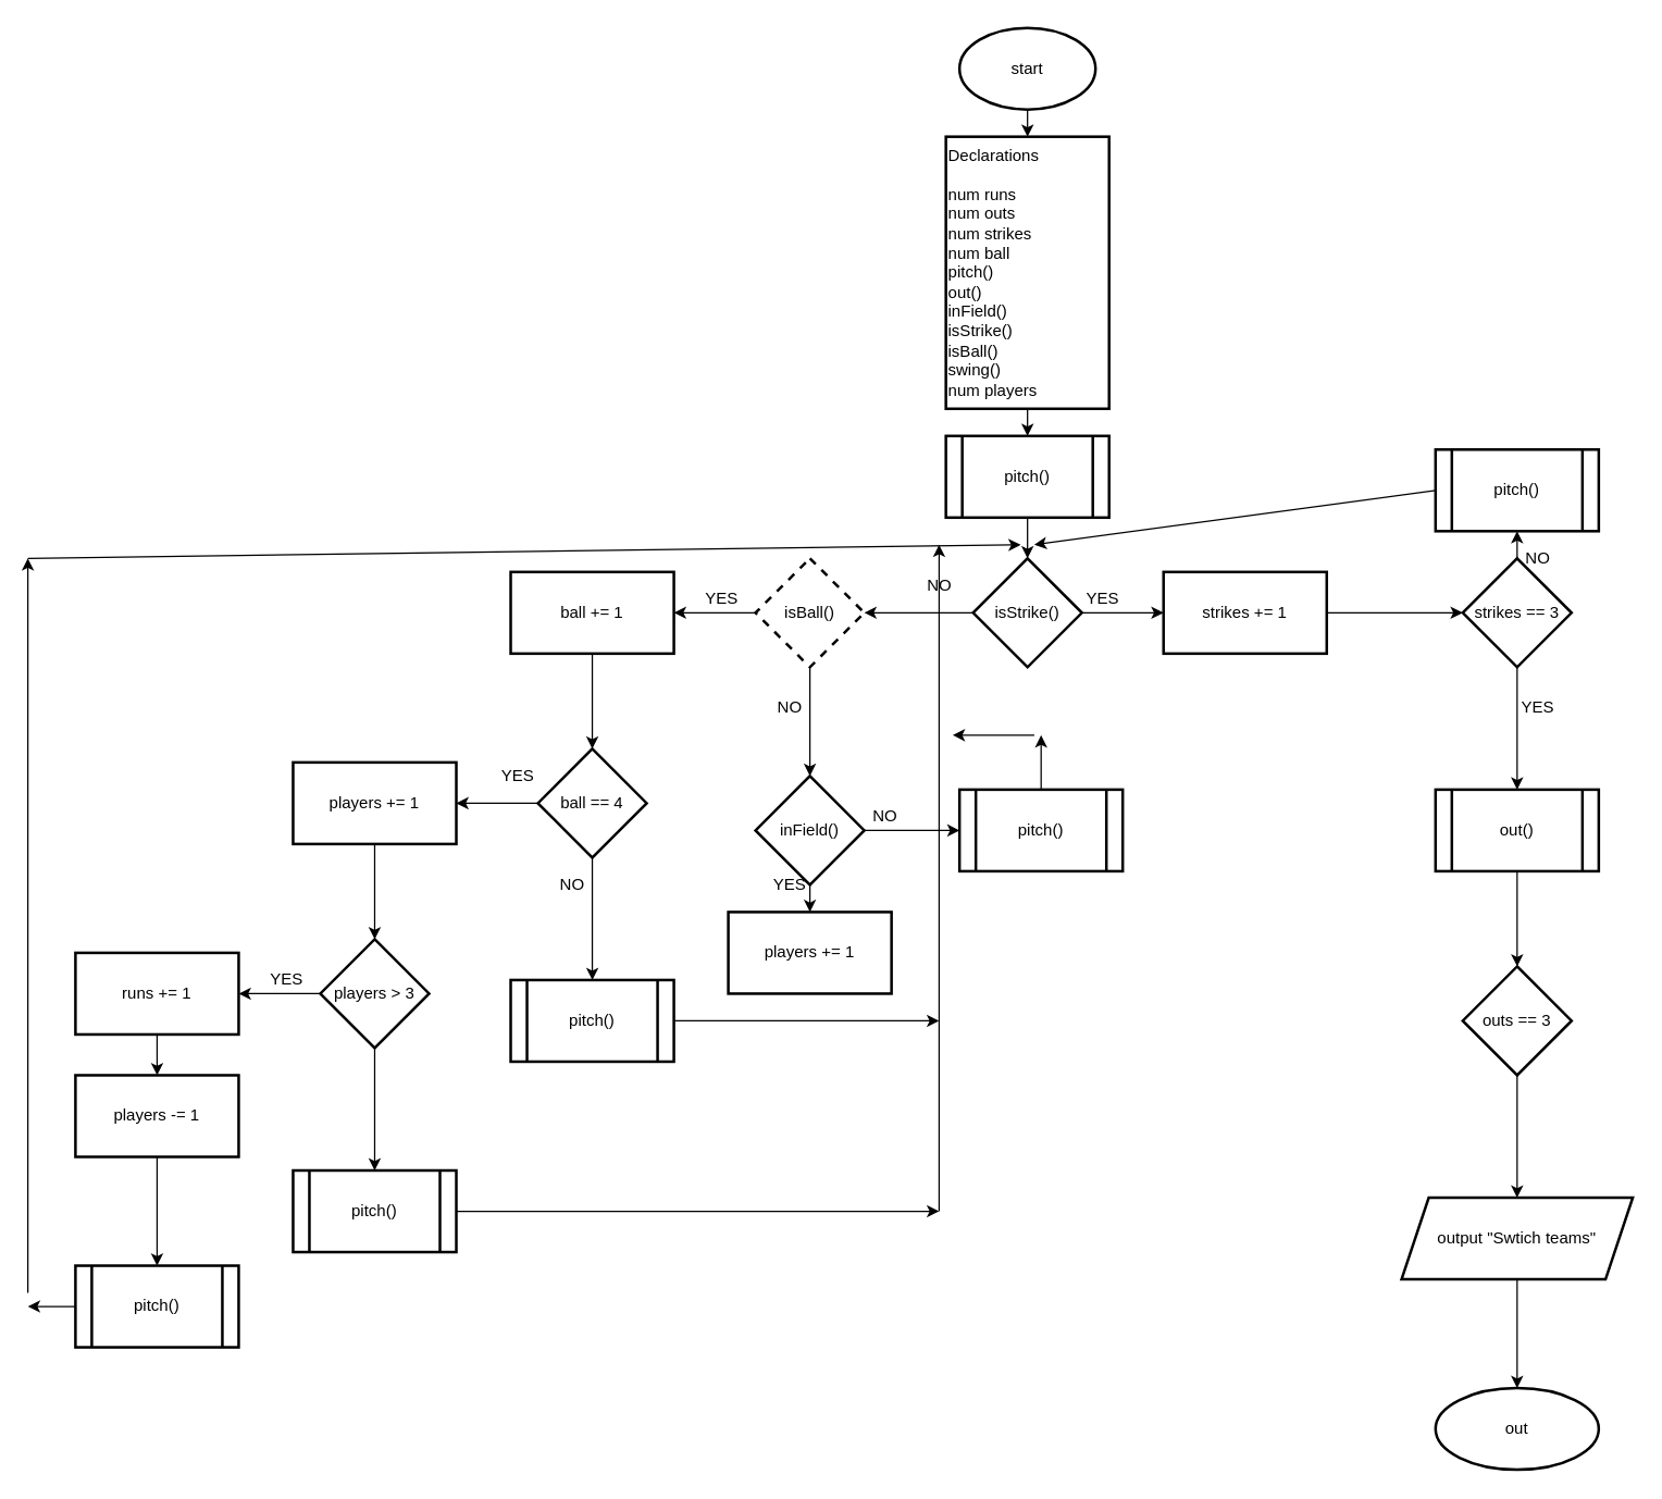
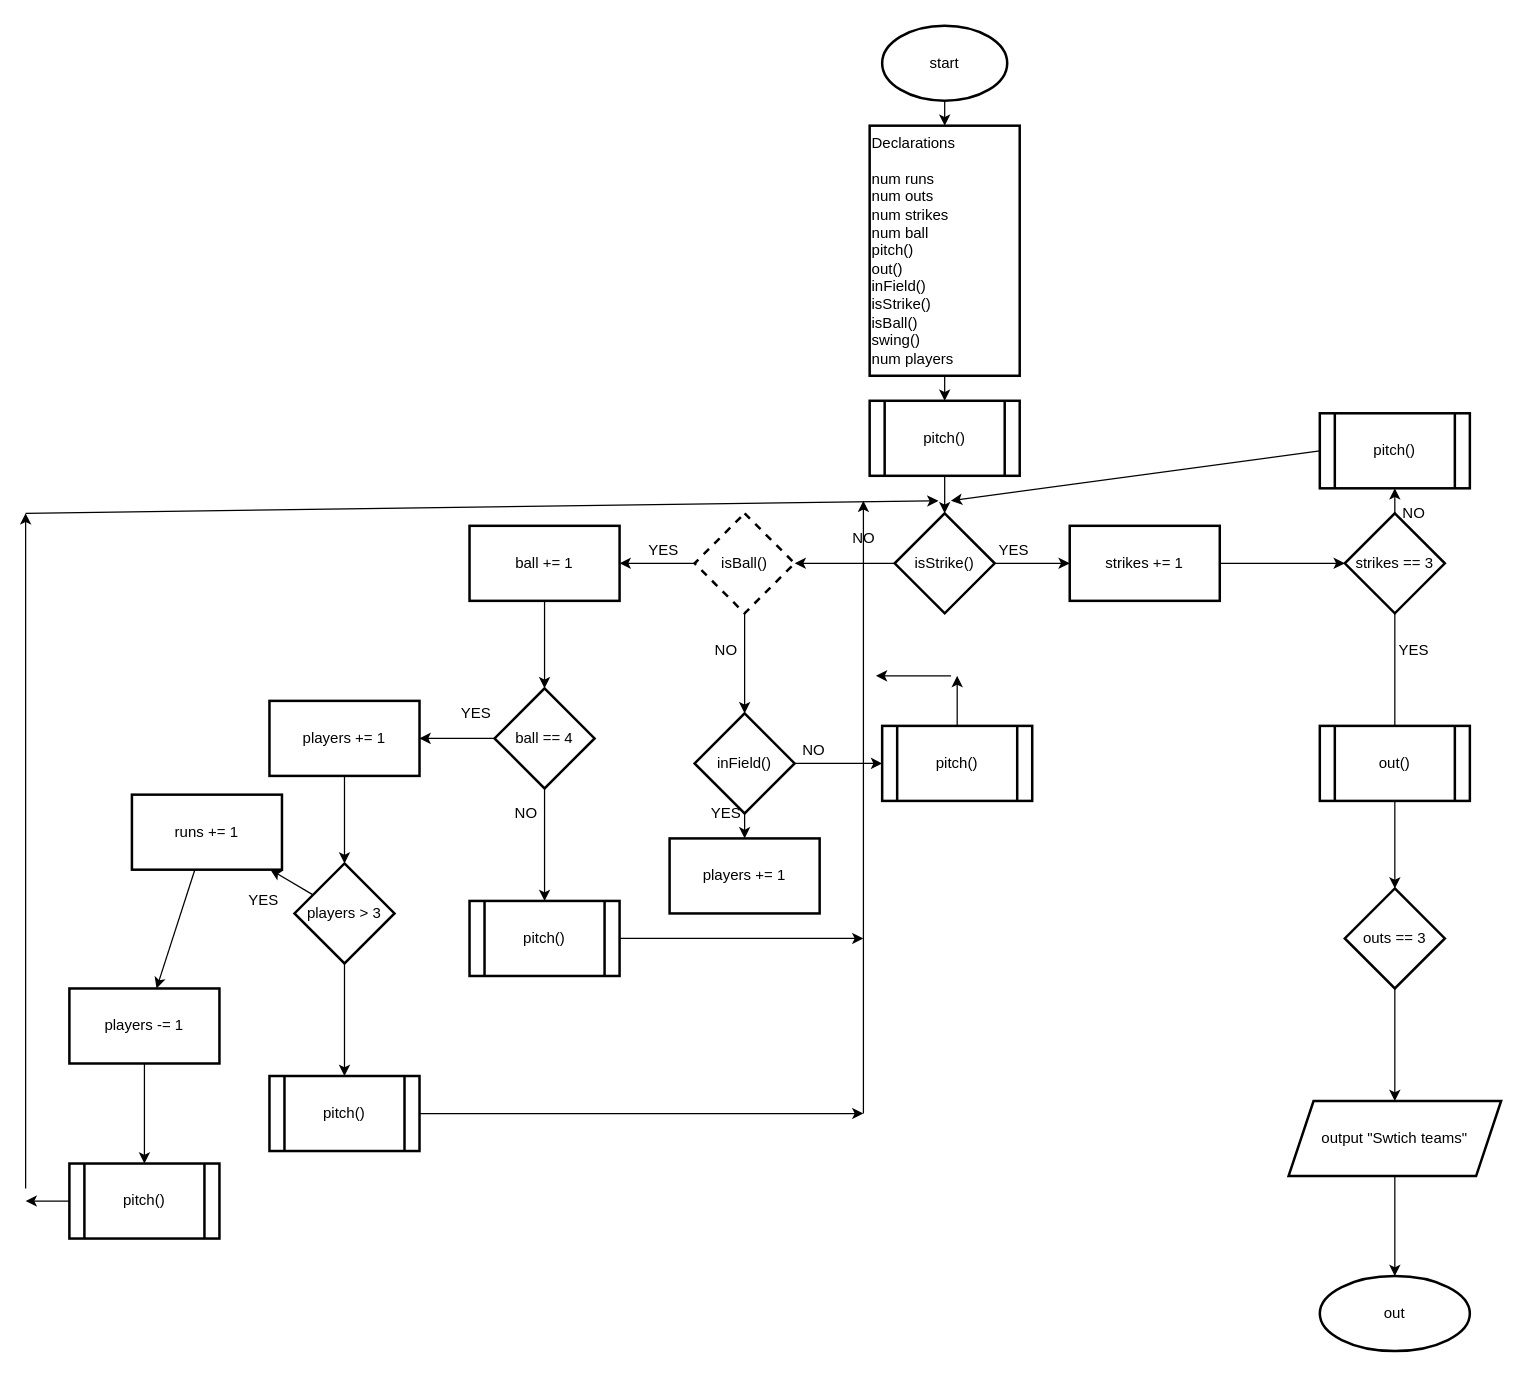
  <mxCell id="0" />
  <mxCell id="1" parent="0" />
  <mxCell id="2" value="" style="edgeStyle=none;html=1;" edge="1" parent="1" source="3" target="5"><mxGeometry relative="1" as="geometry" /></mxCell>
  <mxCell id="3" value="start" style="strokeWidth=2;html=1;shape=mxgraph.flowchart.start_1;whiteSpace=wrap;" vertex="1" parent="1"><mxGeometry x="705" width="100" height="60" as="geometry" y="20" /></mxCell>
  <mxCell id="4" value="" style="edgeStyle=none;html=1;" edge="1" parent="1" source="5" target="7"><mxGeometry relative="1" as="geometry" /></mxCell>
  <mxCell id="5" value="Declarations&lt;br&gt;&lt;br&gt;num runs&lt;br&gt;num outs&lt;br&gt;num strikes&lt;br&gt;num ball&lt;br&gt;pitch()&lt;br&gt;out()&lt;br&gt;inField()&lt;br&gt;isStrike()&lt;br&gt;isBall()&lt;br&gt;swing()&lt;br&gt;num players" style="whiteSpace=wrap;html=1;strokeWidth=2;align=left;" vertex="1" parent="1"><mxGeometry x="695" y="100" width="120" height="200" as="geometry" /></mxCell>
  <mxCell id="6" value="" style="edgeStyle=none;html=1;" edge="1" parent="1" source="7" target="10"><mxGeometry relative="1" as="geometry" /></mxCell>
  <mxCell id="7" value="pitch()" style="shape=process;whiteSpace=wrap;html=1;backgroundOutline=1;strokeWidth=2;" vertex="1" parent="1"><mxGeometry x="695" y="320" width="120" height="60" as="geometry" /></mxCell>
  <mxCell id="8" value="" style="edgeStyle=none;html=1;" edge="1" parent="1" source="10" target="13"><mxGeometry relative="1" as="geometry" /></mxCell>
  <mxCell id="9" value="" style="edgeStyle=none;html=1;" edge="1" parent="1" source="10" target="31"><mxGeometry relative="1" as="geometry" /></mxCell>
  <mxCell id="10" value="isStrike()" style="rhombus;whiteSpace=wrap;html=1;strokeWidth=2;" vertex="1" parent="1"><mxGeometry x="715" y="410" width="80" height="80" as="geometry" /></mxCell>
  <mxCell id="11" value="" style="edgeStyle=none;html=1;" edge="1" parent="1" source="13" target="17"><mxGeometry relative="1" as="geometry" /></mxCell>
  <mxCell id="12" value="" style="edgeStyle=none;html=1;" edge="1" parent="1" source="13" target="19"><mxGeometry relative="1" as="geometry" /></mxCell>
  <mxCell id="13" value="isBall()" style="rhombus;whiteSpace=wrap;html=1;strokeWidth=2;dashed=1;" vertex="1" parent="1"><mxGeometry x="555" y="410" width="80" height="80" as="geometry" /></mxCell>
  <mxCell id="14" value="NO" style="text;html=1;align=center;verticalAlign=middle;resizable=0;points=[];autosize=1;strokeColor=none;fillColor=none;" vertex="1" parent="1"><mxGeometry x="675" y="420" width="30" height="20" as="geometry" /></mxCell>
  <mxCell id="15" value="" style="edgeStyle=none;html=1;" edge="1" parent="1" source="17" target="63"><mxGeometry relative="1" as="geometry" /></mxCell>
  <mxCell id="16" value="" style="edgeStyle=none;html=1;" edge="1" parent="1" source="17" target="65"><mxGeometry relative="1" as="geometry" /></mxCell>
  <mxCell id="17" value="inField()" style="rhombus;whiteSpace=wrap;html=1;strokeWidth=2;" vertex="1" parent="1"><mxGeometry x="555" y="570" width="80" height="80" as="geometry" /></mxCell>
  <mxCell id="18" value="" style="edgeStyle=none;html=1;" edge="1" parent="1" source="19" target="22"><mxGeometry relative="1" as="geometry" /></mxCell>
  <mxCell id="19" value="ball += 1" style="whiteSpace=wrap;html=1;strokeWidth=2;" vertex="1" parent="1"><mxGeometry x="375" y="420" width="120" height="60" as="geometry" /></mxCell>
  <mxCell id="20" value="" style="edgeStyle=none;html=1;" edge="1" parent="1" source="22" target="24"><mxGeometry relative="1" as="geometry" /></mxCell>
  <mxCell id="21" value="" style="edgeStyle=none;html=1;" edge="1" parent="1" source="22" target="57"><mxGeometry relative="1" as="geometry" /></mxCell>
  <mxCell id="22" value="ball == 4" style="rhombus;whiteSpace=wrap;html=1;strokeWidth=2;" vertex="1" parent="1"><mxGeometry x="395" y="550" width="80" height="80" as="geometry" /></mxCell>
  <mxCell id="23" value="" style="edgeStyle=none;html=1;" edge="1" parent="1" source="24" target="27"><mxGeometry relative="1" as="geometry" /></mxCell>
  <mxCell id="24" value="players += 1" style="whiteSpace=wrap;html=1;strokeWidth=2;" vertex="1" parent="1"><mxGeometry x="215" y="560" width="120" height="60" as="geometry" /></mxCell>
  <mxCell id="25" value="" style="edgeStyle=none;html=1;" edge="1" parent="1" source="27" target="29"><mxGeometry relative="1" as="geometry" /></mxCell>
  <mxCell id="26" value="" style="edgeStyle=none;html=1;" edge="1" parent="1" source="27" target="61"><mxGeometry relative="1" as="geometry" /></mxCell>
  <mxCell id="27" value="players &amp;gt; 3" style="rhombus;whiteSpace=wrap;html=1;strokeWidth=2;" vertex="1" parent="1"><mxGeometry x="235" y="690" width="80" height="80" as="geometry" /></mxCell>
  <mxCell id="28" value="" style="edgeStyle=none;html=1;" edge="1" parent="1" source="29" target="50"><mxGeometry relative="1" as="geometry" /></mxCell>
- <mxCell id="29" value="runs += 1" style="whiteSpace=wrap;html=1;strokeWidth=2;" vertex="1" parent="1"><mxGeometry x="55" y="700" width="120" height="60" as="geometry" /></mxCell>
+ <mxCell id="29" value="runs += 1" style="whiteSpace=wrap;html=1;strokeWidth=2;" vertex="1" parent="1"><mxGeometry x="105" y="635" width="120" height="60" as="geometry" /></mxCell>
  <mxCell id="30" value="" style="edgeStyle=none;html=1;" edge="1" parent="1" source="31" target="34"><mxGeometry relative="1" as="geometry" /></mxCell>
  <mxCell id="31" value="strikes += 1" style="whiteSpace=wrap;html=1;strokeWidth=2;" vertex="1" parent="1"><mxGeometry x="855" y="420" width="120" height="60" as="geometry" /></mxCell>
- <mxCell id="32" value="" style="edgeStyle=none;html=1;" edge="1" parent="1" source="34" target="36"><mxGeometry relative="1" as="geometry" /></mxCell>
+ <mxCell id="32" value="" style="edgeStyle=none;html=1;endArrow=none;" edge="1" parent="1" source="34" target="36"><mxGeometry relative="1" as="geometry" /></mxCell>
  <mxCell id="33" value="" style="edgeStyle=none;html=1;" edge="1" parent="1" source="34" target="45"><mxGeometry relative="1" as="geometry" /></mxCell>
  <mxCell id="34" value="strikes == 3" style="rhombus;whiteSpace=wrap;html=1;strokeWidth=2;" vertex="1" parent="1"><mxGeometry x="1075" y="410" width="80" height="80" as="geometry" /></mxCell>
  <mxCell id="35" value="" style="edgeStyle=none;html=1;" edge="1" parent="1" source="36" target="38"><mxGeometry relative="1" as="geometry" /></mxCell>
  <mxCell id="36" value="out()" style="shape=process;whiteSpace=wrap;html=1;backgroundOutline=1;strokeWidth=2;" vertex="1" parent="1"><mxGeometry x="1055" y="580" width="120" height="60" as="geometry" /></mxCell>
  <mxCell id="37" value="" style="edgeStyle=none;html=1;" edge="1" parent="1" source="38" target="40"><mxGeometry relative="1" as="geometry" /></mxCell>
  <mxCell id="38" value="outs == 3" style="rhombus;whiteSpace=wrap;html=1;strokeWidth=2;" vertex="1" parent="1"><mxGeometry x="1075" y="710" width="80" height="80" as="geometry" /></mxCell>
  <mxCell id="39" value="" style="edgeStyle=none;html=1;" edge="1" parent="1" source="40" target="41"><mxGeometry relative="1" as="geometry" /></mxCell>
  <mxCell id="40" value="output &quot;Swtich teams&quot;" style="shape=parallelogram;perimeter=parallelogramPerimeter;whiteSpace=wrap;html=1;fixedSize=1;strokeWidth=2;" vertex="1" parent="1"><mxGeometry x="1030" y="880" width="170" height="60" as="geometry" /></mxCell>
  <mxCell id="41" value="out" style="ellipse;whiteSpace=wrap;html=1;strokeWidth=2;" vertex="1" parent="1"><mxGeometry x="1055" y="1020" width="120" height="60" as="geometry" /></mxCell>
  <mxCell id="42" value="YES" style="text;html=1;align=center;verticalAlign=middle;resizable=0;points=[];autosize=1;strokeColor=none;fillColor=none;" vertex="1" parent="1"><mxGeometry x="790" y="430" width="40" height="20" as="geometry" /></mxCell>
  <mxCell id="43" value="YES" style="text;html=1;align=center;verticalAlign=middle;resizable=0;points=[];autosize=1;strokeColor=none;fillColor=none;" vertex="1" parent="1"><mxGeometry x="1110" y="510" width="40" height="20" as="geometry" /></mxCell>
  <mxCell id="44" style="edgeStyle=none;html=1;exitX=0;exitY=0.5;exitDx=0;exitDy=0;" edge="1" parent="1" source="45"><mxGeometry relative="1" as="geometry"><mxPoint x="760" y="400" as="targetPoint" /></mxGeometry></mxCell>
  <mxCell id="45" value="pitch()" style="shape=process;whiteSpace=wrap;html=1;backgroundOutline=1;strokeWidth=2;" vertex="1" parent="1"><mxGeometry x="1055" y="330" width="120" height="60" as="geometry" /></mxCell>
  <mxCell id="46" value="NO" style="text;html=1;align=center;verticalAlign=middle;resizable=0;points=[];autosize=1;strokeColor=none;fillColor=none;" vertex="1" parent="1"><mxGeometry x="1115" y="400" width="30" height="20" as="geometry" /></mxCell>
  <mxCell id="47" value="YES" style="text;html=1;align=center;verticalAlign=middle;resizable=0;points=[];autosize=1;strokeColor=none;fillColor=none;" vertex="1" parent="1"><mxGeometry x="510" y="430" width="40" height="20" as="geometry" /></mxCell>
  <mxCell id="48" value="NO" style="text;html=1;align=center;verticalAlign=middle;resizable=0;points=[];autosize=1;strokeColor=none;fillColor=none;" vertex="1" parent="1"><mxGeometry x="565" y="510" width="30" height="20" as="geometry" /></mxCell>
  <mxCell id="49" value="" style="edgeStyle=none;html=1;" edge="1" parent="1" source="50" target="52"><mxGeometry relative="1" as="geometry" /></mxCell>
  <mxCell id="50" value="players -= 1" style="whiteSpace=wrap;html=1;strokeWidth=2;" vertex="1" parent="1"><mxGeometry x="55" y="790" width="120" height="60" as="geometry" /></mxCell>
  <mxCell id="51" style="edgeStyle=none;html=1;exitX=0;exitY=0.5;exitDx=0;exitDy=0;" edge="1" parent="1" source="52"><mxGeometry relative="1" as="geometry"><mxPoint x="20" y="960" as="targetPoint" /></mxGeometry></mxCell>
  <mxCell id="52" value="pitch()" style="shape=process;whiteSpace=wrap;html=1;backgroundOutline=1;strokeWidth=2;" vertex="1" parent="1"><mxGeometry x="55" y="930" width="120" height="60" as="geometry" /></mxCell>
  <mxCell id="53" value="" style="endArrow=classic;html=1;" edge="1" parent="1"><mxGeometry width="50" height="50" relative="1" as="geometry"><mxPoint x="20" y="950" as="sourcePoint" /><mxPoint x="20" y="410" as="targetPoint" /></mxGeometry></mxCell>
  <mxCell id="54" value="" style="endArrow=classic;html=1;" edge="1" parent="1"><mxGeometry width="50" height="50" relative="1" as="geometry"><mxPoint x="20" y="410" as="sourcePoint" /><mxPoint x="750" y="400" as="targetPoint" /></mxGeometry></mxCell>
  <mxCell id="55" value="YES" style="text;html=1;align=center;verticalAlign=middle;resizable=0;points=[];autosize=1;strokeColor=none;fillColor=none;" vertex="1" parent="1"><mxGeometry x="360" y="560" width="40" height="20" as="geometry" /></mxCell>
  <mxCell id="56" style="edgeStyle=none;html=1;exitX=1;exitY=0.5;exitDx=0;exitDy=0;" edge="1" parent="1" source="57"><mxGeometry relative="1" as="geometry"><mxPoint x="690" y="750" as="targetPoint" /></mxGeometry></mxCell>
  <mxCell id="57" value="pitch()" style="shape=process;whiteSpace=wrap;html=1;backgroundOutline=1;strokeWidth=2;" vertex="1" parent="1"><mxGeometry x="375" y="720" width="120" height="60" as="geometry" /></mxCell>
  <mxCell id="58" value="NO" style="text;html=1;align=center;verticalAlign=middle;resizable=0;points=[];autosize=1;strokeColor=none;fillColor=none;" vertex="1" parent="1"><mxGeometry x="405" y="640" width="30" height="20" as="geometry" /></mxCell>
  <mxCell id="59" value="YES" style="text;html=1;align=center;verticalAlign=middle;resizable=0;points=[];autosize=1;strokeColor=none;fillColor=none;" vertex="1" parent="1"><mxGeometry x="190" y="710" width="40" height="20" as="geometry" /></mxCell>
  <mxCell id="60" style="edgeStyle=none;html=1;exitX=1;exitY=0.5;exitDx=0;exitDy=0;" edge="1" parent="1" source="61"><mxGeometry relative="1" as="geometry"><mxPoint x="690" y="890" as="targetPoint" /></mxGeometry></mxCell>
  <mxCell id="61" value="pitch()" style="shape=process;whiteSpace=wrap;html=1;backgroundOutline=1;strokeWidth=2;" vertex="1" parent="1"><mxGeometry x="215" y="860" width="120" height="60" as="geometry" /></mxCell>
  <mxCell id="62" value="" style="endArrow=classic;html=1;" edge="1" parent="1"><mxGeometry width="50" height="50" relative="1" as="geometry"><mxPoint x="690" y="890" as="sourcePoint" /><mxPoint x="690" y="400" as="targetPoint" /></mxGeometry></mxCell>
  <mxCell id="63" value="players += 1" style="whiteSpace=wrap;html=1;strokeWidth=2;" vertex="1" parent="1"><mxGeometry x="535" y="670" width="120" height="60" as="geometry" /></mxCell>
  <mxCell id="64" style="edgeStyle=none;html=1;exitX=0.5;exitY=0;exitDx=0;exitDy=0;" edge="1" parent="1" source="65"><mxGeometry relative="1" as="geometry"><mxPoint x="765" y="540" as="targetPoint" /></mxGeometry></mxCell>
  <mxCell id="65" value="pitch()" style="shape=process;whiteSpace=wrap;html=1;backgroundOutline=1;strokeWidth=2;" vertex="1" parent="1"><mxGeometry x="705" y="580" width="120" height="60" as="geometry" /></mxCell>
  <mxCell id="66" value="" style="endArrow=classic;html=1;" edge="1" parent="1"><mxGeometry width="50" height="50" relative="1" as="geometry"><mxPoint x="760" y="540" as="sourcePoint" /><mxPoint x="700" y="540" as="targetPoint" /></mxGeometry></mxCell>
  <mxCell id="67" value="NO" style="text;html=1;align=center;verticalAlign=middle;resizable=0;points=[];autosize=1;strokeColor=none;fillColor=none;" vertex="1" parent="1"><mxGeometry x="635" y="590" width="30" height="20" as="geometry" /></mxCell>
  <mxCell id="68" value="YES" style="text;html=1;align=center;verticalAlign=middle;resizable=0;points=[];autosize=1;strokeColor=none;fillColor=none;" vertex="1" parent="1"><mxGeometry x="560" y="640" width="40" height="20" as="geometry" /></mxCell>
